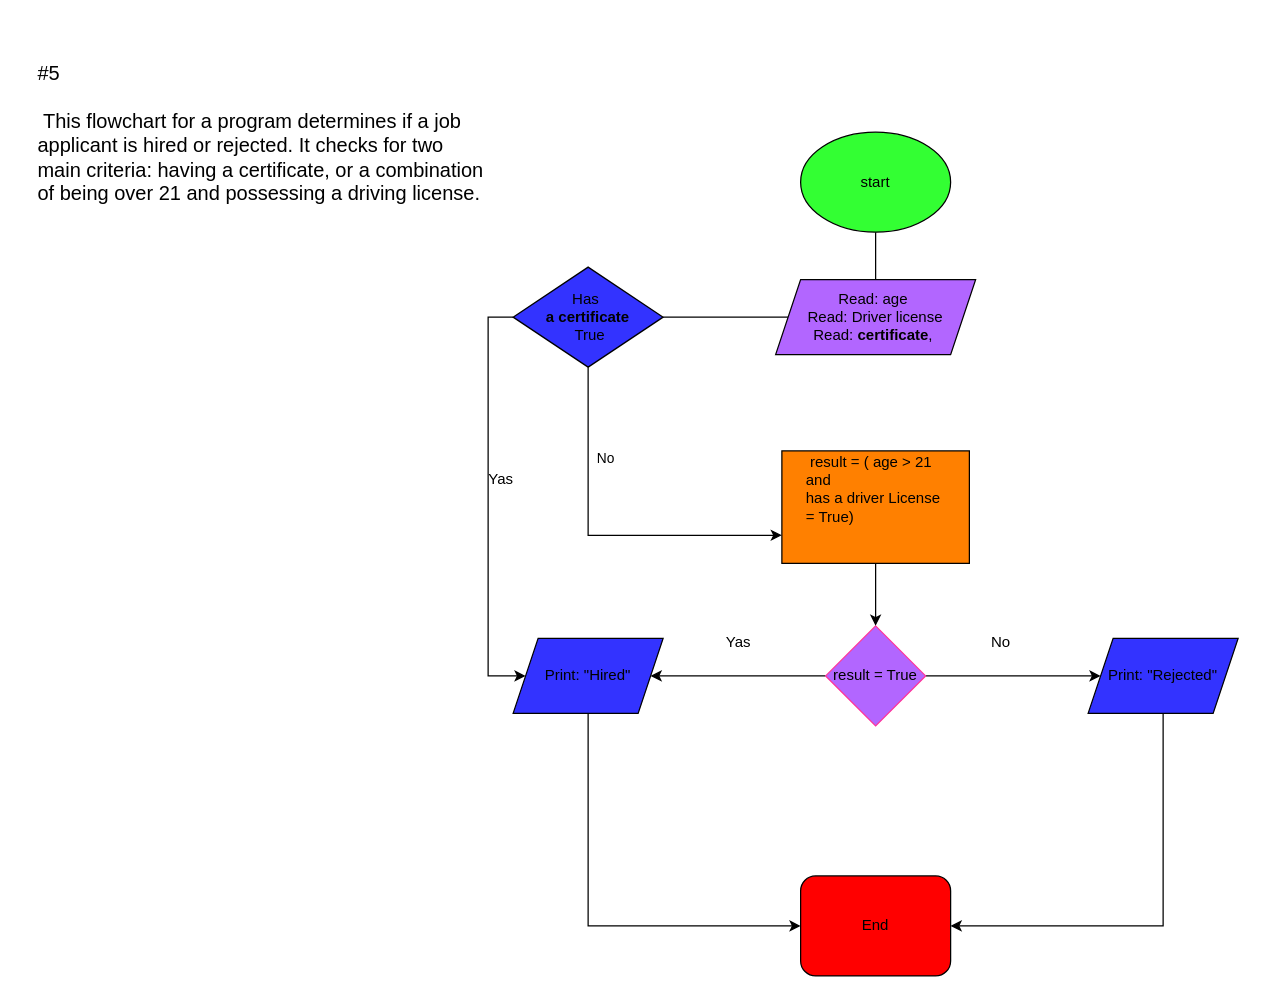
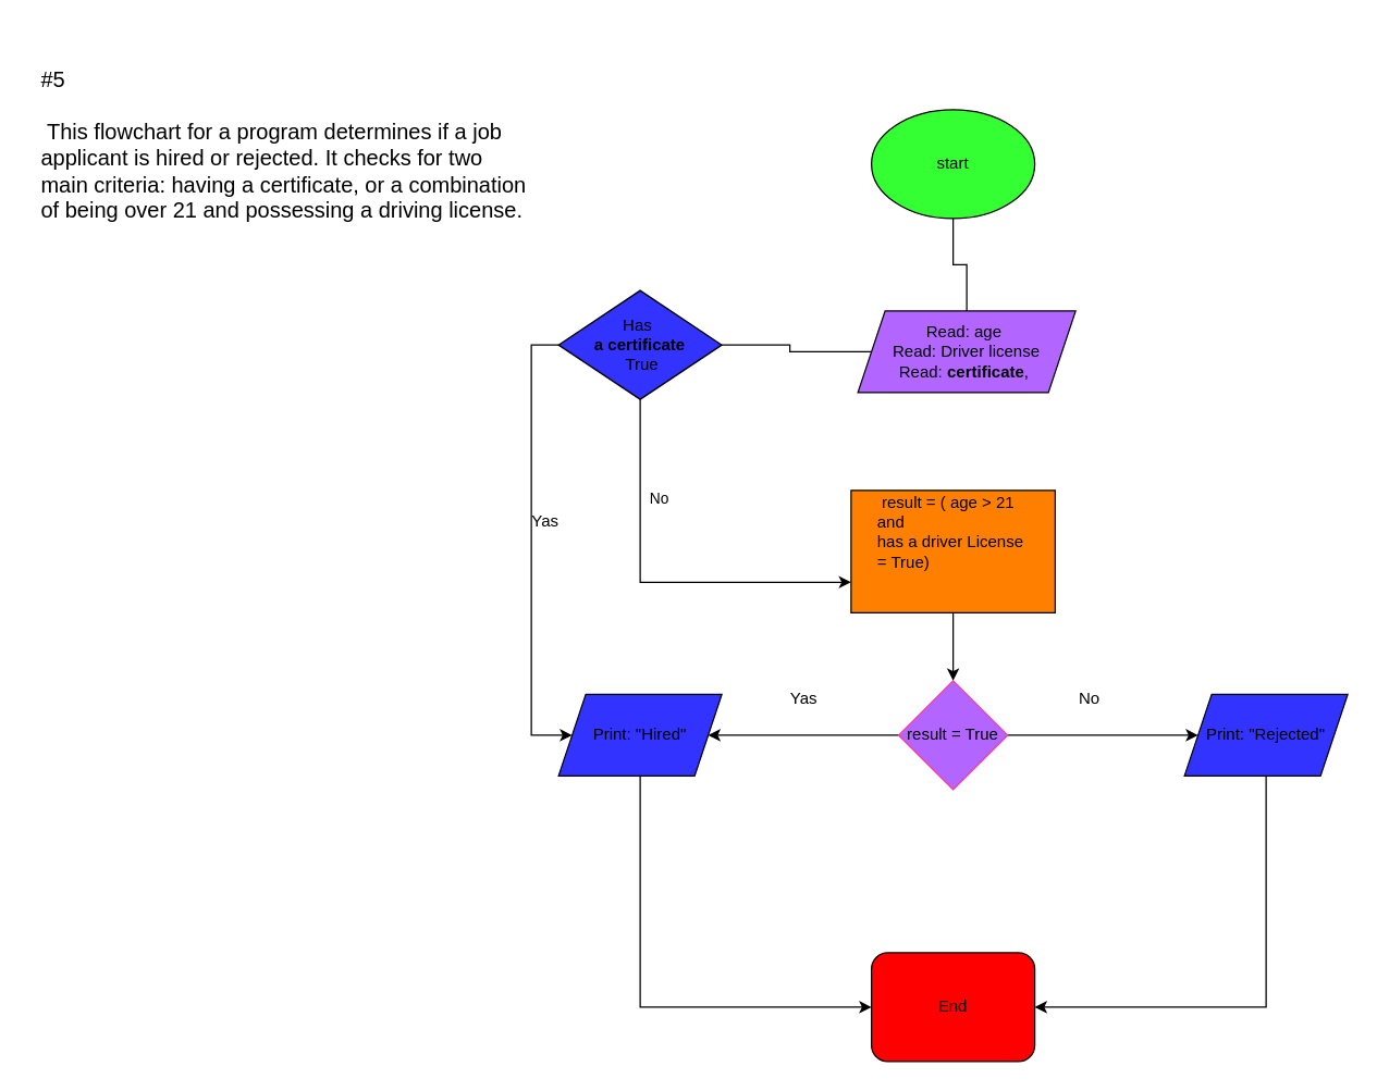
  <mxCell id="0" />
  <mxCell id="1" parent="0" />
  <mxCell id="2" value="" style="edgeStyle=orthogonalEdgeStyle;rounded=0;orthogonalLoop=1;jettySize=auto;html=1;endArrow=none;" parent="1" source="3" target="6" edge="1"><mxGeometry relative="1" as="geometry" /></mxCell>
- <mxCell id="3" value="start" style="ellipse;whiteSpace=wrap;html=1;fillColor=#33FF33;" parent="1" vertex="1"><mxGeometry x="640" y="105" width="120" height="80" as="geometry" /></mxCell>
+ <mxCell id="3" value="start" style="ellipse;whiteSpace=wrap;html=1;fillColor=#33FF33;" parent="1" vertex="1"><mxGeometry x="640" y="80" width="120" height="80" as="geometry" /></mxCell>
  <mxCell id="4" value="End" style="whiteSpace=wrap;html=1;fillColor=#FF0000;rounded=1;" parent="1" vertex="1"><mxGeometry x="640" y="700" width="120" height="80" as="geometry" /></mxCell>
  <mxCell id="5" value="" style="edgeStyle=orthogonalEdgeStyle;rounded=0;orthogonalLoop=1;jettySize=auto;html=1;endArrow=none;" parent="1" source="6" target="20" edge="1"><mxGeometry relative="1" as="geometry" /></mxCell>
- <mxCell id="6" value="&lt;span style=&quot;background-color: transparent; color: light-dark(rgb(0, 0, 0), rgb(255, 255, 255));&quot;&gt;Read: age&amp;nbsp;&lt;/span&gt;&lt;br&gt;&lt;div&gt;Read: Driver license&lt;/div&gt;&lt;div&gt;Read:&lt;b style=&quot;background-color: transparent; color: light-dark(rgb(0, 0, 0), rgb(255, 255, 255));&quot;&gt;&amp;nbsp;certificate&lt;/b&gt;&lt;span style=&quot;background-color: transparent; color: light-dark(rgb(0, 0, 0), rgb(255, 255, 255));&quot;&gt;,&lt;/span&gt;&lt;span style=&quot;background-color: transparent; color: light-dark(rgb(0, 0, 0), rgb(255, 255, 255));&quot;&gt;&amp;nbsp;&lt;/span&gt;&lt;/div&gt;" style="shape=parallelogram;perimeter=parallelogramPerimeter;whiteSpace=wrap;html=1;fixedSize=1;strokeColor=default;fillColor=#B266FF;align=center;" parent="1" vertex="1"><mxGeometry x="620" y="223" width="160" height="60" as="geometry" /></mxCell>
+ <mxCell id="6" value="&lt;span style=&quot;background-color: transparent; color: light-dark(rgb(0, 0, 0), rgb(255, 255, 255));&quot;&gt;Read: age&amp;nbsp;&lt;/span&gt;&lt;br&gt;&lt;div&gt;Read: Driver license&lt;/div&gt;&lt;div&gt;Read:&lt;b style=&quot;background-color: transparent; color: light-dark(rgb(0, 0, 0), rgb(255, 255, 255));&quot;&gt;&amp;nbsp;certificate&lt;/b&gt;&lt;span style=&quot;background-color: transparent; color: light-dark(rgb(0, 0, 0), rgb(255, 255, 255));&quot;&gt;,&lt;/span&gt;&lt;span style=&quot;background-color: transparent; color: light-dark(rgb(0, 0, 0), rgb(255, 255, 255));&quot;&gt;&amp;nbsp;&lt;/span&gt;&lt;/div&gt;" style="shape=parallelogram;perimeter=parallelogramPerimeter;whiteSpace=wrap;html=1;fixedSize=1;strokeColor=default;fillColor=#B266FF;align=center;" parent="1" vertex="1"><mxGeometry x="630" y="228" width="160" height="60" as="geometry" /></mxCell>
  <mxCell id="7" style="edgeStyle=orthogonalEdgeStyle;rounded=0;orthogonalLoop=1;jettySize=auto;html=1;entryX=1;entryY=0.5;entryDx=0;entryDy=0;" parent="1" source="9" target="15" edge="1"><mxGeometry relative="1" as="geometry" /></mxCell>
  <mxCell id="8" style="edgeStyle=orthogonalEdgeStyle;rounded=0;orthogonalLoop=1;jettySize=auto;html=1;entryX=0;entryY=0.5;entryDx=0;entryDy=0;" parent="1" source="9" target="11" edge="1"><mxGeometry relative="1" as="geometry" /></mxCell>
  <mxCell id="9" value="result = True" style="rhombus;whiteSpace=wrap;html=1;strokeColor=#FF3399;fillColor=#b266ff;" parent="1" vertex="1"><mxGeometry x="660" y="500" width="80" height="80" as="geometry" /></mxCell>
  <mxCell id="10" style="edgeStyle=orthogonalEdgeStyle;rounded=0;orthogonalLoop=1;jettySize=auto;html=1;exitX=0.5;exitY=1;exitDx=0;exitDy=0;" parent="1" source="11" target="4" edge="1"><mxGeometry relative="1" as="geometry"><Array as="points"><mxPoint x="930" y="740" /></Array></mxGeometry></mxCell>
  <mxCell id="11" value="Print: &quot;Rejected&quot;" style="shape=parallelogram;perimeter=parallelogramPerimeter;whiteSpace=wrap;html=1;fixedSize=1;fillColor=#3333FF;" parent="1" vertex="1"><mxGeometry x="870" y="510" width="120" height="60" as="geometry" /></mxCell>
  <mxCell id="12" value="" style="edgeStyle=orthogonalEdgeStyle;rounded=0;orthogonalLoop=1;jettySize=auto;html=1;" parent="1" source="13" target="9" edge="1"><mxGeometry relative="1" as="geometry" /></mxCell>
  <mxCell id="13" value="&lt;br&gt;&lt;div style=&quot;text-align: left; text-wrap-mode: nowrap;&quot;&gt;&lt;span style=&quot;background-color: transparent; color: rgb(255, 255, 255);&quot;&gt;&amp;nbsp;&lt;/span&gt;&lt;/div&gt;&lt;div style=&quot;text-align: left; text-wrap-mode: nowrap;&quot;&gt;&lt;span style=&quot;background-color: transparent;&quot;&gt;&amp;nbsp;result = ( age &amp;gt; 21&amp;nbsp;&lt;/span&gt;&lt;/div&gt;&lt;div style=&quot;text-align: left; text-wrap-mode: nowrap;&quot;&gt;&lt;span style=&quot;background-color: transparent;&quot;&gt;and&amp;nbsp;&lt;/span&gt;&lt;/div&gt;&lt;div style=&quot;text-align: left; text-wrap-mode: nowrap;&quot;&gt;&lt;span style=&quot;background-color: transparent;&quot;&gt;has a driver License&amp;nbsp;&lt;/span&gt;&lt;/div&gt;&lt;div style=&quot;text-align: left; text-wrap-mode: nowrap;&quot;&gt;&lt;span style=&quot;background-color: transparent;&quot;&gt;= True)&lt;/span&gt;&lt;/div&gt;&lt;div style=&quot;text-align: left; text-wrap-mode: nowrap;&quot;&gt;&lt;br&gt;&lt;/div&gt;&lt;div style=&quot;text-align: left; text-wrap-mode: nowrap;&quot;&gt;&lt;font style=&quot;color: rgb(255, 0, 0);&quot;&gt;&lt;br&gt;&lt;/font&gt;&lt;/div&gt;&lt;div style=&quot;text-align: left; text-wrap-mode: nowrap;&quot;&gt;&lt;br&gt;&lt;/div&gt;&lt;div style=&quot;text-align: left; text-wrap-mode: nowrap;&quot;&gt;&amp;nbsp;&lt;/div&gt;" style="rounded=0;whiteSpace=wrap;html=1;fillColor=#FF8000;" parent="1" vertex="1"><mxGeometry x="625" y="360" width="150" height="90" as="geometry" /></mxCell>
  <mxCell id="14" style="edgeStyle=orthogonalEdgeStyle;rounded=0;orthogonalLoop=1;jettySize=auto;html=1;entryX=0;entryY=0.5;entryDx=0;entryDy=0;" parent="1" source="15" target="4" edge="1"><mxGeometry relative="1" as="geometry"><Array as="points"><mxPoint x="470" y="740" /></Array></mxGeometry></mxCell>
  <mxCell id="15" value="Print: &quot;Hired&quot;" style="shape=parallelogram;perimeter=parallelogramPerimeter;whiteSpace=wrap;html=1;fixedSize=1;fillColor=#3333FF;" parent="1" vertex="1"><mxGeometry x="410" y="510" width="120" height="60" as="geometry" /></mxCell>
  <mxCell id="16" value="&lt;font style=&quot;font-size: 16px;&quot;&gt;&lt;br&gt;&lt;/font&gt;&lt;div style=&quot;text-align: left;&quot;&gt;&lt;font style=&quot;font-size: 16px;&quot;&gt;#5&lt;/font&gt;&lt;/div&gt;&lt;div style=&quot;text-align: left;&quot;&gt;&lt;font style=&quot;font-size: 16px;&quot;&gt;&lt;br&gt;&lt;/font&gt;&lt;/div&gt;&lt;div style=&quot;text-align: left;&quot;&gt;&lt;div&gt;&lt;font style=&quot;font-size: 16px;&quot;&gt;&amp;nbsp;This flowchart for a program determines if a job&amp;nbsp;&lt;/font&gt;&lt;/div&gt;&lt;div&gt;&lt;font style=&quot;font-size: 16px;&quot;&gt;applicant is hired or rejected.&lt;span style=&quot;background-color: transparent; color: light-dark(rgb(0, 0, 0), rgb(255, 255, 255));&quot;&gt;&amp;nbsp;It checks for two&amp;nbsp;&lt;/span&gt;&lt;/font&gt;&lt;/div&gt;&lt;div&gt;&lt;span style=&quot;background-color: transparent; color: light-dark(rgb(0, 0, 0), rgb(255, 255, 255));&quot;&gt;&lt;font style=&quot;font-size: 16px;&quot;&gt;main criteria: having a certificate, or a combination&amp;nbsp;&lt;/font&gt;&lt;/span&gt;&lt;/div&gt;&lt;div&gt;&lt;font style=&quot;font-size: 16px;&quot;&gt;&lt;span style=&quot;background-color: transparent; color: light-dark(rgb(0, 0, 0), rgb(255, 255, 255));&quot;&gt;of&lt;/span&gt;&lt;span style=&quot;background-color: transparent; color: light-dark(rgb(0, 0, 0), rgb(255, 255, 255));&quot;&gt;&amp;nbsp;being over 21 and possessing a driving license.&lt;/span&gt;&lt;/font&gt;&lt;/div&gt;&lt;div&gt;&lt;font style=&quot;font-size: 16px;&quot;&gt;&lt;br&gt;&lt;/font&gt;&lt;/div&gt;&lt;/div&gt;&lt;div style=&quot;text-align: left;&quot;&gt;&lt;font style=&quot;font-size: 16px;&quot;&gt;&lt;br&gt;&lt;/font&gt;&lt;/div&gt;&lt;div style=&quot;text-align: left;&quot;&gt;&lt;font style=&quot;font-size: 16px;&quot;&gt;&amp;nbsp;&lt;/font&gt;&lt;/div&gt;" style="text;html=1;align=center;verticalAlign=middle;resizable=0;points=[];autosize=1;strokeColor=none;fillColor=none;" parent="1" vertex="1"><mxGeometry x="20" y="20" width="380" height="210" as="geometry" /></mxCell>
  <mxCell id="17" style="edgeStyle=orthogonalEdgeStyle;rounded=0;orthogonalLoop=1;jettySize=auto;html=1;exitX=0;exitY=0.5;exitDx=0;exitDy=0;entryX=0;entryY=0.5;entryDx=0;entryDy=0;" parent="1" source="20" target="15" edge="1"><mxGeometry relative="1" as="geometry"><mxPoint x="440" y="370" as="sourcePoint" /><Array as="points"><mxPoint x="390" y="253" /><mxPoint x="390" y="540" /></Array></mxGeometry></mxCell>
  <mxCell id="18" style="edgeStyle=orthogonalEdgeStyle;rounded=0;orthogonalLoop=1;jettySize=auto;html=1;entryX=0;entryY=0.75;entryDx=0;entryDy=0;" parent="1" source="20" target="13" edge="1"><mxGeometry relative="1" as="geometry"><Array as="points"><mxPoint x="470" y="428" /></Array></mxGeometry></mxCell>
  <mxCell id="19" value="No" style="edgeLabel;html=1;align=center;verticalAlign=middle;resizable=0;points=[];" parent="18" vertex="1" connectable="0"><mxGeometry x="-0.499" y="13" relative="1" as="geometry"><mxPoint y="-1" as="offset" /></mxGeometry></mxCell>
  <mxCell id="20" value="Has&amp;nbsp;&lt;div&gt;&lt;b&gt;a certificate&lt;/b&gt;&lt;div&gt;&lt;span style=&quot;background-color: transparent; color: light-dark(rgb(0, 0, 0), rgb(255, 255, 255));&quot;&gt;&amp;nbsp;True&lt;/span&gt;&lt;/div&gt;&lt;/div&gt;" style="rhombus;whiteSpace=wrap;html=1;fillColor=#3333ff;" parent="1" vertex="1"><mxGeometry x="410" y="213" width="120" height="80" as="geometry" /></mxCell>
  <mxCell id="21" value="No" style="text;html=1;align=center;verticalAlign=middle;resizable=0;points=[];autosize=1;strokeColor=none;fillColor=none;" parent="1" vertex="1"><mxGeometry x="780" y="498" width="40" height="30" as="geometry" /></mxCell>
  <mxCell id="22" value="Yas" style="text;html=1;align=center;verticalAlign=middle;resizable=0;points=[];autosize=1;strokeColor=none;fillColor=none;" parent="1" vertex="1"><mxGeometry x="570" y="498" width="40" height="30" as="geometry" /></mxCell>
  <mxCell id="23" value="Yas" style="text;html=1;align=center;verticalAlign=middle;resizable=0;points=[];autosize=1;strokeColor=none;fillColor=none;" parent="1" vertex="1"><mxGeometry x="380" y="368" width="40" height="30" as="geometry" /></mxCell>
